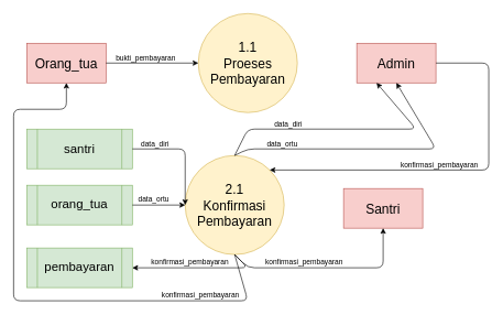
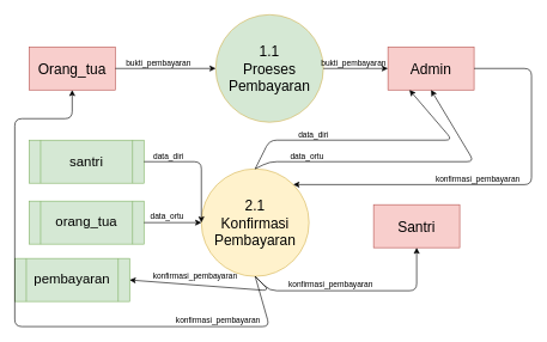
  <mxCell id="0" />
  <mxCell id="1" parent="0" />
  <mxCell id="2" value="&lt;font style=&quot;font-size: 20px&quot;&gt;Admin&lt;/font&gt;" style="rounded=0;whiteSpace=wrap;html=1;fillColor=#f8cecc;strokeColor=#b85450;" vertex="1" parent="1"><mxGeometry x="540" y="65" width="120" height="60" as="geometry" /></mxCell>
  <mxCell id="3" value="&lt;font style=&quot;font-size: 20px&quot;&gt;Orang_tua&lt;/font&gt;" style="rounded=0;whiteSpace=wrap;html=1;fillColor=#f8cecc;strokeColor=#b85450;" vertex="1" parent="1"><mxGeometry x="40" y="65" width="120" height="60" as="geometry" /></mxCell>
  <mxCell id="4" value="&lt;font style=&quot;font-size: 20px&quot;&gt;Santri&lt;/font&gt;" style="rounded=0;whiteSpace=wrap;html=1;fillColor=#f8cecc;strokeColor=#b85450;" vertex="1" parent="1"><mxGeometry x="520" y="285" width="120" height="60" as="geometry" /></mxCell>
- <mxCell id="5" value="&lt;font style=&quot;font-size: 20px&quot;&gt;1.1&lt;br&gt;Proeses&lt;br&gt;Pembayaran&lt;/font&gt;" style="ellipse;whiteSpace=wrap;html=1;aspect=fixed;fillColor=#fff2cc;strokeColor=#d6b656;" vertex="1" parent="1"><mxGeometry x="300" y="20" width="150" height="150" as="geometry" /></mxCell>
+ <mxCell id="5" value="&lt;font style=&quot;font-size: 20px&quot;&gt;1.1&lt;br&gt;Proeses&lt;br&gt;Pembayaran&lt;/font&gt;" style="ellipse;whiteSpace=wrap;html=1;aspect=fixed;fillColor=#d5e8d4;strokeColor=#d6b656;" vertex="1" parent="1"><mxGeometry x="300" y="20" width="150" height="150" as="geometry" /></mxCell>
  <mxCell id="6" value="&lt;font style=&quot;font-size: 20px&quot;&gt;2.1&lt;br&gt;Konfirmasi&lt;br&gt;Pembayaran&lt;/font&gt;" style="ellipse;whiteSpace=wrap;html=1;aspect=fixed;fillColor=#fff2cc;strokeColor=#d6b656;" vertex="1" parent="1"><mxGeometry x="280" y="235" width="150" height="150" as="geometry" /></mxCell>
- <mxCell id="7" value="&lt;font style=&quot;font-size: 19px&quot;&gt;pembayaran&lt;/font&gt;" style="shape=process;whiteSpace=wrap;html=1;backgroundOutline=1;fillColor=#d5e8d4;strokeColor=#82b366;" vertex="1" parent="1"><mxGeometry x="40" y="375" width="160" height="60" as="geometry" /></mxCell>
+ <mxCell id="7" value="&lt;font style=&quot;font-size: 19px&quot;&gt;pembayaran&lt;/font&gt;" style="shape=process;whiteSpace=wrap;html=1;backgroundOutline=1;fillColor=#d5e8d4;strokeColor=#82b366;" vertex="1" parent="1"><mxGeometry x="20" y="360" width="160" height="60" as="geometry" /></mxCell>
  <mxCell id="8" value="&lt;font style=&quot;font-size: 19px&quot;&gt;santri&lt;/font&gt;" style="shape=process;whiteSpace=wrap;html=1;backgroundOutline=1;fillColor=#d5e8d4;strokeColor=#82b366;" vertex="1" parent="1"><mxGeometry x="40" y="195" width="160" height="60" as="geometry" /></mxCell>
  <mxCell id="9" value="&lt;font style=&quot;font-size: 19px&quot;&gt;orang_tua&lt;/font&gt;" style="shape=process;whiteSpace=wrap;html=1;backgroundOutline=1;fillColor=#d5e8d4;strokeColor=#82b366;" vertex="1" parent="1"><mxGeometry x="40" y="280" width="160" height="60" as="geometry" /></mxCell>
  <mxCell id="10" value="" style="endArrow=classic;html=1;exitX=1;exitY=0.5;exitDx=0;exitDy=0;entryX=0;entryY=0.5;entryDx=0;entryDy=0;" edge="1" parent="1" source="3" target="5"><mxGeometry width="50" height="50" relative="1" as="geometry"><mxPoint x="340" y="265" as="sourcePoint" /><mxPoint x="390" y="215" as="targetPoint" /></mxGeometry></mxCell>
  <mxCell id="11" value="bukti_pembayaran" style="edgeLabel;html=1;align=center;verticalAlign=bottom;resizable=0;points=[];labelBackgroundColor=none;" vertex="1" connectable="0" parent="10"><mxGeometry x="-0.369" relative="1" as="geometry"><mxPoint x="15.83" as="offset" /></mxGeometry></mxCell>
+ <mxCell id="12" value="" style="endArrow=classic;html=1;exitX=1;exitY=0.5;exitDx=0;exitDy=0;entryX=0;entryY=0.5;entryDx=0;entryDy=0;" edge="1" parent="1" source="5" target="2"><mxGeometry width="50" height="50" relative="1" as="geometry"><mxPoint x="320" y="85" as="sourcePoint" /><mxPoint x="370" y="35" as="targetPoint" /></mxGeometry></mxCell>
+ <mxCell id="13" value="bukti_pembayaran" style="edgeLabel;html=1;align=center;verticalAlign=bottom;resizable=0;points=[];labelBackgroundColor=none;" vertex="1" connectable="0" parent="12"><mxGeometry x="-0.382" y="1" relative="1" as="geometry"><mxPoint x="13.81" y="1" as="offset" /></mxGeometry></mxCell>
  <mxCell id="14" value="" style="endArrow=classic;html=1;exitX=1;exitY=0.5;exitDx=0;exitDy=0;entryX=0;entryY=0.5;entryDx=0;entryDy=0;" edge="1" parent="1" source="9" target="6"><mxGeometry width="50" height="50" relative="1" as="geometry"><mxPoint x="290" y="225" as="sourcePoint" /><mxPoint x="340" y="175" as="targetPoint" /></mxGeometry></mxCell>
  <mxCell id="15" value="data_ortu" style="edgeLabel;html=1;align=center;verticalAlign=bottom;resizable=0;points=[];labelBackgroundColor=none;" vertex="1" connectable="0" parent="14"><mxGeometry x="-0.532" y="-1" relative="1" as="geometry"><mxPoint x="12" y="-1" as="offset" /></mxGeometry></mxCell>
  <mxCell id="16" value="" style="endArrow=classic;html=1;exitX=1;exitY=0.5;exitDx=0;exitDy=0;entryX=0;entryY=0.5;entryDx=0;entryDy=0;" edge="1" parent="1" source="8" target="6"><mxGeometry width="50" height="50" relative="1" as="geometry"><mxPoint x="220" y="245" as="sourcePoint" /><mxPoint x="270" y="195" as="targetPoint" /><Array as="points"><mxPoint x="280" y="225" /><mxPoint x="280" y="310" /></Array></mxGeometry></mxCell>
  <mxCell id="17" value="data_diri" style="edgeLabel;html=1;align=center;verticalAlign=bottom;resizable=0;points=[];labelBackgroundColor=none;" vertex="1" connectable="0" parent="16"><mxGeometry x="-0.805" y="-1" relative="1" as="geometry"><mxPoint x="17.6" y="-1" as="offset" /></mxGeometry></mxCell>
  <mxCell id="18" value="" style="endArrow=classic;html=1;exitX=0.5;exitY=0;exitDx=0;exitDy=0;entryX=0.25;entryY=1;entryDx=0;entryDy=0;" edge="1" parent="1" source="6" target="2"><mxGeometry width="50" height="50" relative="1" as="geometry"><mxPoint x="430" y="155" as="sourcePoint" /><mxPoint x="480" y="105" as="targetPoint" /><Array as="points"><mxPoint x="375" y="195" /><mxPoint x="630" y="195" /></Array></mxGeometry></mxCell>
  <mxCell id="19" value="data_diri" style="edgeLabel;html=1;align=center;verticalAlign=bottom;resizable=0;points=[];labelBackgroundColor=none;" vertex="1" connectable="0" parent="18"><mxGeometry x="-0.181" y="-1" relative="1" as="geometry"><mxPoint x="-54.44" y="-1" as="offset" /></mxGeometry></mxCell>
  <mxCell id="20" value="" style="endArrow=classic;html=1;exitX=0.5;exitY=0;exitDx=0;exitDy=0;entryX=0.5;entryY=1;entryDx=0;entryDy=0;" edge="1" parent="1" source="6" target="2"><mxGeometry width="50" height="50" relative="1" as="geometry"><mxPoint x="430" y="155" as="sourcePoint" /><mxPoint x="480" y="105" as="targetPoint" /><Array as="points"><mxPoint x="375" y="225" /><mxPoint x="660" y="225" /></Array></mxGeometry></mxCell>
  <mxCell id="21" value="data_ortu" style="edgeLabel;html=1;align=center;verticalAlign=bottom;resizable=0;points=[];labelBackgroundColor=none;" vertex="1" connectable="0" parent="20"><mxGeometry x="-0.65" y="2" relative="1" as="geometry"><mxPoint y="2" as="offset" /></mxGeometry></mxCell>
  <mxCell id="22" value="" style="endArrow=classic;html=1;exitX=1;exitY=0.5;exitDx=0;exitDy=0;entryX=1;entryY=0;entryDx=0;entryDy=0;" edge="1" parent="1" source="2" target="6"><mxGeometry width="50" height="50" relative="1" as="geometry"><mxPoint x="360" y="125" as="sourcePoint" /><mxPoint x="410" y="75" as="targetPoint" /><Array as="points"><mxPoint x="740" y="95" /><mxPoint x="740" y="257" /></Array></mxGeometry></mxCell>
  <mxCell id="23" value="konfirmasi_pembayaran" style="edgeLabel;html=1;align=center;verticalAlign=bottom;resizable=0;points=[];labelBackgroundColor=none;" vertex="1" connectable="0" parent="22"><mxGeometry x="0.631" y="-1" relative="1" as="geometry"><mxPoint x="150.86" y="1.02" as="offset" /></mxGeometry></mxCell>
  <mxCell id="24" value="" style="endArrow=classic;html=1;exitX=0.5;exitY=1;exitDx=0;exitDy=0;entryX=0.5;entryY=1;entryDx=0;entryDy=0;" edge="1" parent="1" source="6" target="4"><mxGeometry width="50" height="50" relative="1" as="geometry"><mxPoint x="420" y="385" as="sourcePoint" /><mxPoint x="470" y="335" as="targetPoint" /><Array as="points"><mxPoint x="375" y="405" /><mxPoint x="580" y="405" /></Array></mxGeometry></mxCell>
  <mxCell id="25" value="konfirmasi_pembayaran" style="edgeLabel;html=1;align=center;verticalAlign=bottom;resizable=0;points=[];labelBackgroundColor=none;" vertex="1" connectable="0" parent="24"><mxGeometry x="-0.183" y="1" relative="1" as="geometry"><mxPoint x="-7" as="offset" /></mxGeometry></mxCell>
  <mxCell id="26" value="" style="endArrow=classic;html=1;exitX=0.5;exitY=1;exitDx=0;exitDy=0;entryX=1;entryY=0.5;entryDx=0;entryDy=0;" edge="1" parent="1" source="6" target="7"><mxGeometry width="50" height="50" relative="1" as="geometry"><mxPoint x="570" y="395" as="sourcePoint" /><mxPoint x="620" y="345" as="targetPoint" /><Array as="points"><mxPoint x="375" y="405" /></Array></mxGeometry></mxCell>
  <mxCell id="27" value="konfirmasi_pembayaran" style="edgeLabel;html=1;align=center;verticalAlign=bottom;resizable=0;points=[];labelBackgroundColor=none;" vertex="1" connectable="0" parent="26"><mxGeometry x="0.594" relative="1" as="geometry"><mxPoint x="45.24" y="-1" as="offset" /></mxGeometry></mxCell>
  <mxCell id="28" value="" style="endArrow=classic;html=1;exitX=0.5;exitY=1;exitDx=0;exitDy=0;entryX=0.5;entryY=1;entryDx=0;entryDy=0;" edge="1" parent="1" source="6" target="3"><mxGeometry width="50" height="50" relative="1" as="geometry"><mxPoint x="470" y="335" as="sourcePoint" /><mxPoint x="520" y="285" as="targetPoint" /><Array as="points"><mxPoint x="375" y="455" /><mxPoint x="20" y="455" /><mxPoint x="20" y="165" /><mxPoint x="100" y="165" /></Array></mxGeometry></mxCell>
  <mxCell id="29" value="konfirmasi_pembayaran" style="edgeLabel;html=1;align=center;verticalAlign=bottom;resizable=0;points=[];labelBackgroundColor=none;" vertex="1" connectable="0" parent="28"><mxGeometry x="-0.494" relative="1" as="geometry"><mxPoint x="66.43" as="offset" /></mxGeometry></mxCell>
